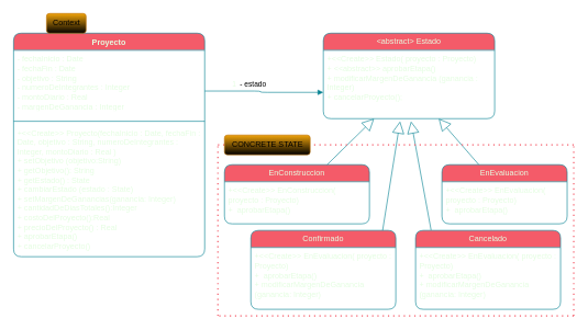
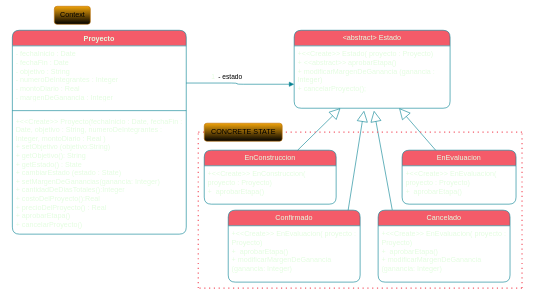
  <mxCell id="0" />
  <mxCell id="1" parent="0" />
  <mxCell id="2" value="Proyecto" style="swimlane;fontStyle=1;align=center;verticalAlign=top;childLayout=stackLayout;horizontal=1;startSize=26;horizontalStack=0;resizeParent=1;resizeParentMax=0;resizeLast=0;collapsible=1;marginBottom=0;whiteSpace=wrap;html=1;fillColor=#F45B69;fontColor=#E4FDE1;strokeColor=#028090;rounded=1;labelBackgroundColor=none;swimlaneFillColor=default;" parent="1" vertex="1"><mxGeometry x="20" y="50" width="290" height="340" as="geometry" /></mxCell>
  <mxCell id="3" value="&lt;div&gt;&lt;span style=&quot;background-color: initial;&quot;&gt;- fechaInicio : Date&lt;/span&gt;&lt;br&gt;&lt;/div&gt;&lt;div&gt;- fechaFin : Date&lt;/div&gt;&lt;div&gt;- objetivo : String&lt;/div&gt;&lt;div&gt;- numeroDeIntegrantes : Integer&lt;/div&gt;&lt;div&gt;- montoDiario&amp;nbsp;&lt;span style=&quot;background-color: initial;&quot;&gt;: Real&lt;/span&gt;&lt;div style=&quot;background-color:#2f2f2f;padding:0px 0px 0px 2px;&quot;&gt;&lt;div style=&quot;color: rgb(170, 170, 170); font-family: Consolas; font-size: 10pt; white-space: pre;&quot;&gt;&lt;p style=&quot;background-color:#373737;margin:0;&quot;&gt;&lt;span style=&quot;color:#d9e8f7;&quot;&gt;&lt;/span&gt;&lt;/p&gt;&lt;/div&gt;&lt;/div&gt;&lt;/div&gt;&lt;div&gt;- margenDeGanancia : Integer&lt;/div&gt;" style="text;strokeColor=none;fillColor=none;align=left;verticalAlign=top;spacingLeft=4;spacingRight=4;overflow=hidden;rotatable=0;points=[[0,0.5],[1,0.5]];portConstraint=eastwest;whiteSpace=wrap;html=1;rounded=1;labelBackgroundColor=none;fontColor=#E4FDE1;" parent="2" vertex="1"><mxGeometry y="26" width="290" height="104" as="geometry" /></mxCell>
  <mxCell id="4" value="" style="line;strokeWidth=1;fillColor=none;align=left;verticalAlign=middle;spacingTop=-1;spacingLeft=3;spacingRight=3;rotatable=0;labelPosition=right;points=[];portConstraint=eastwest;strokeColor=#028090;rounded=1;labelBackgroundColor=none;fontColor=#E4FDE1;" parent="2" vertex="1"><mxGeometry y="130" width="290" height="8" as="geometry" /></mxCell>
  <mxCell id="5" value="+&amp;lt;&amp;lt;Create&amp;gt;&amp;gt; Proyecto(&lt;span style=&quot;background-color: initial;&quot;&gt;fechaInicio : Date,&amp;nbsp;&lt;/span&gt;&lt;span style=&quot;background-color: initial;&quot;&gt;fechaFin : Date,&amp;nbsp;&lt;/span&gt;&lt;span style=&quot;background-color: initial;&quot;&gt;objetivo : String,&lt;/span&gt;&lt;span style=&quot;background-color: initial;&quot;&gt;&amp;nbsp;numeroDeIntegrantes : Integer,&lt;/span&gt;&lt;span style=&quot;background-color: initial;&quot;&gt;&amp;nbsp;montoDiario&amp;nbsp;&lt;/span&gt;&lt;span style=&quot;background-color: initial;&quot;&gt;: Real&amp;nbsp;&lt;/span&gt;)&lt;div&gt;+ setObjetivo (objetivo:String)&lt;/div&gt;&lt;div&gt;&lt;span style=&quot;background-color: initial;&quot;&gt;+ getObjetivo(): String&lt;/span&gt;&lt;br&gt;&lt;/div&gt;&lt;div&gt;&lt;span style=&quot;background-color: initial;&quot;&gt;+ getEstado() : State&lt;/span&gt;&lt;br&gt;&lt;/div&gt;&lt;div&gt;&lt;span style=&quot;background-color: initial;&quot;&gt;+ cambiarEstado (estado : State)&lt;/span&gt;&lt;br&gt;&lt;/div&gt;&lt;div&gt;&lt;span style=&quot;background-color: initial;&quot;&gt;+ setMargenDeGanancias(ganancia: Integer) &lt;/span&gt;&lt;span style=&quot;background-color: initial;&quot;&gt;+&amp;nbsp;&lt;/span&gt;&lt;span style=&quot;background-color: initial;&quot;&gt;cantidadDeDiasTotales():Integer&lt;/span&gt;&lt;/div&gt;&lt;div&gt;&lt;span style=&quot;background-color: initial;&quot;&gt;+ costoDelProyecto&lt;/span&gt;&lt;span style=&quot;background-color: initial;&quot;&gt;():Real&lt;/span&gt;&lt;br&gt;&lt;/div&gt;&lt;div&gt;+ precioDelProyecto() : Real&lt;br&gt;&lt;/div&gt;&lt;div&gt;&lt;span style=&quot;background-color: initial;&quot;&gt;+ aprobarEtapa()&amp;nbsp;&lt;/span&gt;&lt;/div&gt;&lt;div&gt;+ cancelarProyecto()&lt;/div&gt;&lt;div style=&quot;background-color:#2f2f2f;padding:0px 0px 0px 2px;&quot;&gt;&lt;div style=&quot;color: rgb(170, 170, 170); font-family: Consolas; font-size: 10pt; white-space: pre;&quot;&gt;&lt;p style=&quot;background-color:#373737;margin:0;&quot;&gt;&lt;span style=&quot;color:#d9e8f7;&quot;&gt;&lt;/span&gt;&lt;/p&gt;&lt;/div&gt;&lt;/div&gt;" style="text;strokeColor=none;fillColor=none;align=left;verticalAlign=top;spacingLeft=4;spacingRight=4;overflow=hidden;rotatable=0;points=[[0,0.5],[1,0.5]];portConstraint=eastwest;whiteSpace=wrap;html=1;rounded=1;labelBackgroundColor=none;fontColor=#E4FDE1;" parent="2" vertex="1"><mxGeometry y="138" width="290" height="202" as="geometry" /></mxCell>
  <mxCell id="6" value="&amp;lt;abstract&amp;gt; Estado" style="swimlane;fontStyle=0;childLayout=stackLayout;horizontal=1;startSize=26;fillColor=#F45B69;horizontalStack=0;resizeParent=1;resizeParentMax=0;resizeLast=0;collapsible=1;marginBottom=0;whiteSpace=wrap;html=1;fontColor=#E4FDE1;strokeColor=#028090;rounded=1;labelBackgroundColor=none;swimlaneFillColor=default;" parent="1" vertex="1"><mxGeometry x="490" y="50" width="260" height="130" as="geometry" /></mxCell>
  <mxCell id="7" value="+&amp;lt;&amp;lt;Create&amp;gt;&amp;gt; Estado( proyecto : Proyecto)&lt;div&gt;+ &amp;lt;&amp;lt;abstract&amp;gt;&amp;gt; aprobarEtapa()&lt;/div&gt;&lt;div&gt;+ modificarMargenDeGanancia (ganancia : Integer)&lt;/div&gt;&lt;div&gt;+ cancelarProyecto();&lt;/div&gt;&lt;div&gt;&lt;br&gt;&lt;/div&gt;&lt;div style=&quot;background-color:#2f2f2f;padding:0px 0px 0px 2px;&quot;&gt;&lt;div style=&quot;color: rgb(170, 170, 170); font-family: Consolas; font-size: 10pt; white-space: pre;&quot;&gt;&lt;p style=&quot;background-color:#373737;margin:0;&quot;&gt;&lt;span style=&quot;color:#d9e8f7;&quot;&gt;&lt;/span&gt;&lt;/p&gt;&lt;/div&gt;&lt;/div&gt;" style="text;strokeColor=none;fillColor=none;align=left;verticalAlign=top;spacingLeft=4;spacingRight=4;overflow=hidden;rotatable=0;points=[[0,0.5],[1,0.5]];portConstraint=eastwest;whiteSpace=wrap;html=1;rounded=1;labelBackgroundColor=none;fontColor=#E4FDE1;" parent="6" vertex="1"><mxGeometry y="26" width="260" height="104" as="geometry" /></mxCell>
  <mxCell id="8" value="- estado" style="endArrow=block;endFill=1;html=1;edgeStyle=orthogonalEdgeStyle;align=left;verticalAlign=top;rounded=1;labelBackgroundColor=none;strokeColor=#028090;fontColor=default;" parent="1" source="3" target="6" edge="1"><mxGeometry x="-0.434" y="23" relative="1" as="geometry"><mxPoint x="310" y="113" as="sourcePoint" /><mxPoint x="520" y="110" as="targetPoint" /><Array as="points"><mxPoint x="395" y="138" /><mxPoint x="395" y="140" /></Array><mxPoint as="offset" /></mxGeometry></mxCell>
  <mxCell id="9" value="1" style="edgeLabel;resizable=0;html=1;align=left;verticalAlign=bottom;rounded=1;labelBackgroundColor=none;fontColor=#E4FDE1;" parent="8" connectable="0" vertex="1"><mxGeometry x="-1" relative="1" as="geometry"><mxPoint x="40" y="-3" as="offset" /></mxGeometry></mxCell>
  <mxCell id="10" value="EnConstruccion" style="swimlane;fontStyle=0;childLayout=stackLayout;horizontal=1;startSize=26;fillColor=#F45B69;horizontalStack=0;resizeParent=1;resizeParentMax=0;resizeLast=0;collapsible=1;marginBottom=0;whiteSpace=wrap;html=1;fontColor=#E4FDE1;strokeColor=#028090;rounded=1;labelBackgroundColor=none;swimlaneFillColor=default;" parent="1" vertex="1"><mxGeometry x="340" y="250" width="220" height="90" as="geometry" /></mxCell>
  <mxCell id="11" value="+&amp;lt;&amp;lt;Create&amp;gt;&amp;gt; EnConstruccion( proyecto : Proyecto)&lt;div&gt;+&amp;nbsp; aprobarEtapa()&lt;/div&gt;&lt;div&gt;&lt;br&gt;&lt;/div&gt;&lt;div style=&quot;background-color:#2f2f2f;padding:0px 0px 0px 2px;&quot;&gt;&lt;div style=&quot;color: rgb(170, 170, 170); font-family: Consolas; font-size: 10pt; white-space: pre;&quot;&gt;&lt;p style=&quot;background-color:#373737;margin:0;&quot;&gt;&lt;span style=&quot;color:#d9e8f7;&quot;&gt;&lt;/span&gt;&lt;/p&gt;&lt;/div&gt;&lt;/div&gt;" style="text;strokeColor=none;fillColor=none;align=left;verticalAlign=top;spacingLeft=4;spacingRight=4;overflow=hidden;rotatable=0;points=[[0,0.5],[1,0.5]];portConstraint=eastwest;whiteSpace=wrap;html=1;rounded=1;labelBackgroundColor=none;fontColor=#E4FDE1;" vertex="1" parent="10"><mxGeometry y="26" width="220" height="64" as="geometry" /></mxCell>
  <mxCell id="12" value="&lt;span style=&quot;text-align: left;&quot;&gt;EnEvaluacion&lt;/span&gt;" style="swimlane;fontStyle=0;childLayout=stackLayout;horizontal=1;startSize=26;fillColor=#F45B69;horizontalStack=0;resizeParent=1;resizeParentMax=0;resizeLast=0;collapsible=1;marginBottom=0;whiteSpace=wrap;html=1;fontColor=#E4FDE1;strokeColor=#028090;rounded=1;labelBackgroundColor=none;swimlaneFillColor=default;" parent="1" vertex="1"><mxGeometry x="670" y="250" width="190" height="90" as="geometry" /></mxCell>
  <mxCell id="13" value="+&amp;lt;&amp;lt;Create&amp;gt;&amp;gt; EnEvaluacion( proyecto : Proyecto)&lt;div&gt;+&amp;nbsp; aprobarEtapa()&lt;/div&gt;&lt;div&gt;&lt;br&gt;&lt;/div&gt;&lt;div style=&quot;background-color:#2f2f2f;padding:0px 0px 0px 2px;&quot;&gt;&lt;div style=&quot;color: rgb(170, 170, 170); font-family: Consolas; font-size: 10pt; white-space: pre;&quot;&gt;&lt;p style=&quot;background-color:#373737;margin:0;&quot;&gt;&lt;span style=&quot;color:#d9e8f7;&quot;&gt;&lt;/span&gt;&lt;/p&gt;&lt;/div&gt;&lt;/div&gt;" style="text;strokeColor=none;fillColor=none;align=left;verticalAlign=top;spacingLeft=4;spacingRight=4;overflow=hidden;rotatable=0;points=[[0,0.5],[1,0.5]];portConstraint=eastwest;whiteSpace=wrap;html=1;rounded=1;labelBackgroundColor=none;fontColor=#E4FDE1;" vertex="1" parent="12"><mxGeometry y="26" width="190" height="64" as="geometry" /></mxCell>
  <mxCell id="14" value="" style="endArrow=block;endSize=16;endFill=0;html=1;rounded=1;labelBackgroundColor=none;strokeColor=#028090;fontColor=default;" parent="1" source="10" target="7" edge="1"><mxGeometry x="0.111" width="160" relative="1" as="geometry"><mxPoint x="610" y="270" as="sourcePoint" /><mxPoint x="750" y="280" as="targetPoint" /><mxPoint as="offset" /></mxGeometry></mxCell>
- <mxCell id="15" value="Context" style="text;html=1;align=center;verticalAlign=middle;resizable=0;points=[];autosize=1;strokeColor=#BD7000;fillColor=#f0a30a;rounded=1;labelBackgroundColor=none;shadow=0;textShadow=0;glass=0;fontColor=#000000;gradientColor=default;" parent="1" vertex="1"><mxGeometry x="70" y="20" width="60" height="30" as="geometry" /></mxCell>
+ <mxCell id="15" value="Context" style="text;html=1;align=center;verticalAlign=middle;resizable=0;points=[];autosize=1;strokeColor=#BD7000;fillColor=#f0a30a;rounded=1;labelBackgroundColor=none;shadow=0;textShadow=0;glass=0;fontColor=#000000;gradientColor=default;" parent="1" vertex="1"><mxGeometry x="90" y="10" width="60" height="30" as="geometry" /></mxCell>
  <mxCell id="16" value="" style="endArrow=block;endSize=16;endFill=0;html=1;rounded=1;labelBackgroundColor=none;strokeColor=#028090;fontColor=default;" parent="1" source="12" edge="1" target="7"><mxGeometry x="0.111" width="160" relative="1" as="geometry"><mxPoint x="486" y="230" as="sourcePoint" /><mxPoint x="649.014" y="150" as="targetPoint" /><mxPoint as="offset" /></mxGeometry></mxCell>
  <mxCell id="17" value="Cancelado" style="swimlane;fontStyle=0;childLayout=stackLayout;horizontal=1;startSize=26;fillColor=#F45B69;horizontalStack=0;resizeParent=1;resizeParentMax=0;resizeLast=0;collapsible=1;marginBottom=0;whiteSpace=wrap;html=1;fontColor=#E4FDE1;strokeColor=#028090;rounded=1;labelBackgroundColor=none;swimlaneFillColor=default;" parent="1" vertex="1"><mxGeometry x="630" y="350" width="220" height="120" as="geometry" /></mxCell>
  <mxCell id="18" value="+&amp;lt;&amp;lt;Create&amp;gt;&amp;gt; EnEvaluacion( proyecto : Proyecto)&lt;div&gt;+&amp;nbsp; aprobarEtapa()&lt;/div&gt;&lt;div&gt;+ modificarMargenDeGanancia (ganancia: Integer)&lt;/div&gt;&lt;div&gt;&lt;br&gt;&lt;/div&gt;&lt;div style=&quot;background-color:#2f2f2f;padding:0px 0px 0px 2px;&quot;&gt;&lt;div style=&quot;color: rgb(170, 170, 170); font-family: Consolas; font-size: 10pt; white-space: pre;&quot;&gt;&lt;p style=&quot;background-color:#373737;margin:0;&quot;&gt;&lt;span style=&quot;color:#d9e8f7;&quot;&gt;&lt;/span&gt;&lt;/p&gt;&lt;/div&gt;&lt;/div&gt;" style="text;strokeColor=none;fillColor=none;align=left;verticalAlign=top;spacingLeft=4;spacingRight=4;overflow=hidden;rotatable=0;points=[[0,0.5],[1,0.5]];portConstraint=eastwest;whiteSpace=wrap;html=1;rounded=1;labelBackgroundColor=none;fontColor=#E4FDE1;" vertex="1" parent="17"><mxGeometry y="26" width="220" height="94" as="geometry" /></mxCell>
  <mxCell id="19" value="" style="endArrow=block;endSize=16;endFill=0;html=1;rounded=1;labelBackgroundColor=none;strokeColor=#028090;fontColor=default;exitX=0.107;exitY=-0.004;exitDx=0;exitDy=0;entryX=0.512;entryY=1.04;entryDx=0;entryDy=0;entryPerimeter=0;exitPerimeter=0;" parent="1" source="17" edge="1" target="7"><mxGeometry x="0.111" width="160" relative="1" as="geometry"><mxPoint x="610" y="360" as="sourcePoint" /><mxPoint x="630" y="240" as="targetPoint" /><mxPoint as="offset" /></mxGeometry></mxCell>
  <mxCell id="20" value="" style="endArrow=none;dashed=1;html=1;dashPattern=1 3;strokeWidth=2;rounded=0;fillColor=#d80073;strokeColor=#f45b69;" edge="1" parent="1"><mxGeometry width="50" height="50" relative="1" as="geometry"><mxPoint x="330" y="480" as="sourcePoint" /><mxPoint x="330" y="220" as="targetPoint" /></mxGeometry></mxCell>
  <mxCell id="21" value="" style="endArrow=none;dashed=1;html=1;dashPattern=1 3;strokeWidth=2;rounded=0;fillColor=#d80073;strokeColor=#f45b69;" edge="1" parent="1"><mxGeometry width="50" height="50" relative="1" as="geometry"><mxPoint x="870" y="480" as="sourcePoint" /><mxPoint x="870" y="220" as="targetPoint" /><Array as="points"><mxPoint x="870" y="355" /></Array></mxGeometry></mxCell>
  <mxCell id="22" value="" style="endArrow=none;dashed=1;html=1;dashPattern=1 3;strokeWidth=2;rounded=0;fillColor=#d80073;strokeColor=#f45b69;" edge="1" parent="1" source="27"><mxGeometry width="50" height="50" relative="1" as="geometry"><mxPoint x="870" y="220" as="sourcePoint" /><mxPoint x="330" y="220" as="targetPoint" /></mxGeometry></mxCell>
  <mxCell id="23" value="" style="endArrow=none;dashed=1;html=1;dashPattern=1 3;strokeWidth=2;rounded=0;fillColor=#d80073;strokeColor=#f45b69;" edge="1" parent="1"><mxGeometry width="50" height="50" relative="1" as="geometry"><mxPoint x="870" y="480" as="sourcePoint" /><mxPoint x="330" y="480" as="targetPoint" /></mxGeometry></mxCell>
  <mxCell id="24" value="Confirmado" style="swimlane;fontStyle=0;childLayout=stackLayout;horizontal=1;startSize=26;fillColor=#F45B69;horizontalStack=0;resizeParent=1;resizeParentMax=0;resizeLast=0;collapsible=1;marginBottom=0;whiteSpace=wrap;html=1;fontColor=#E4FDE1;strokeColor=#028090;rounded=1;labelBackgroundColor=none;swimlaneFillColor=default;" vertex="1" parent="1"><mxGeometry x="380" y="350" width="220" height="120" as="geometry" /></mxCell>
  <mxCell id="25" value="+&amp;lt;&amp;lt;Create&amp;gt;&amp;gt; EnEvaluacion( proyecto : Proyecto)&lt;div&gt;+&amp;nbsp; aprobarEtapa()&lt;/div&gt;&lt;div&gt;+ modificarMargenDeGanancia (ganancia: Integer)&lt;/div&gt;&lt;div&gt;&lt;br&gt;&lt;/div&gt;&lt;div style=&quot;background-color:#2f2f2f;padding:0px 0px 0px 2px;&quot;&gt;&lt;div style=&quot;color: rgb(170, 170, 170); font-family: Consolas; font-size: 10pt; white-space: pre;&quot;&gt;&lt;p style=&quot;background-color:#373737;margin:0;&quot;&gt;&lt;span style=&quot;color:#d9e8f7;&quot;&gt;&lt;/span&gt;&lt;/p&gt;&lt;/div&gt;&lt;/div&gt;" style="text;strokeColor=none;fillColor=none;align=left;verticalAlign=top;spacingLeft=4;spacingRight=4;overflow=hidden;rotatable=0;points=[[0,0.5],[1,0.5]];portConstraint=eastwest;whiteSpace=wrap;html=1;rounded=1;labelBackgroundColor=none;fontColor=#E4FDE1;" vertex="1" parent="24"><mxGeometry y="26" width="220" height="94" as="geometry" /></mxCell>
  <mxCell id="26" value="" style="endArrow=none;dashed=1;html=1;dashPattern=1 3;strokeWidth=2;rounded=0;fillColor=#d80073;strokeColor=#f45b69;" edge="1" parent="1" target="27"><mxGeometry width="50" height="50" relative="1" as="geometry"><mxPoint x="870" y="220" as="sourcePoint" /><mxPoint x="330" y="220" as="targetPoint" /></mxGeometry></mxCell>
  <mxCell id="27" value="CONCRETE STATE" style="text;html=1;align=center;verticalAlign=middle;resizable=0;points=[];autosize=1;strokeColor=#BD7000;fillColor=#f0a30a;rounded=1;labelBackgroundColor=none;shadow=0;textShadow=0;glass=0;fontColor=#000000;gradientColor=default;" parent="1" vertex="1"><mxGeometry x="340" y="205" width="130" height="30" as="geometry" /></mxCell>
  <mxCell id="28" value="" style="endArrow=block;endSize=16;endFill=0;html=1;rounded=1;labelBackgroundColor=none;strokeColor=#028090;fontColor=default;entryX=0.448;entryY=1.04;entryDx=0;entryDy=0;entryPerimeter=0;" edge="1" parent="1" target="7"><mxGeometry x="0.111" width="160" relative="1" as="geometry"><mxPoint x="580" y="350" as="sourcePoint" /><mxPoint x="600" y="190" as="targetPoint" /><mxPoint as="offset" /></mxGeometry></mxCell>
